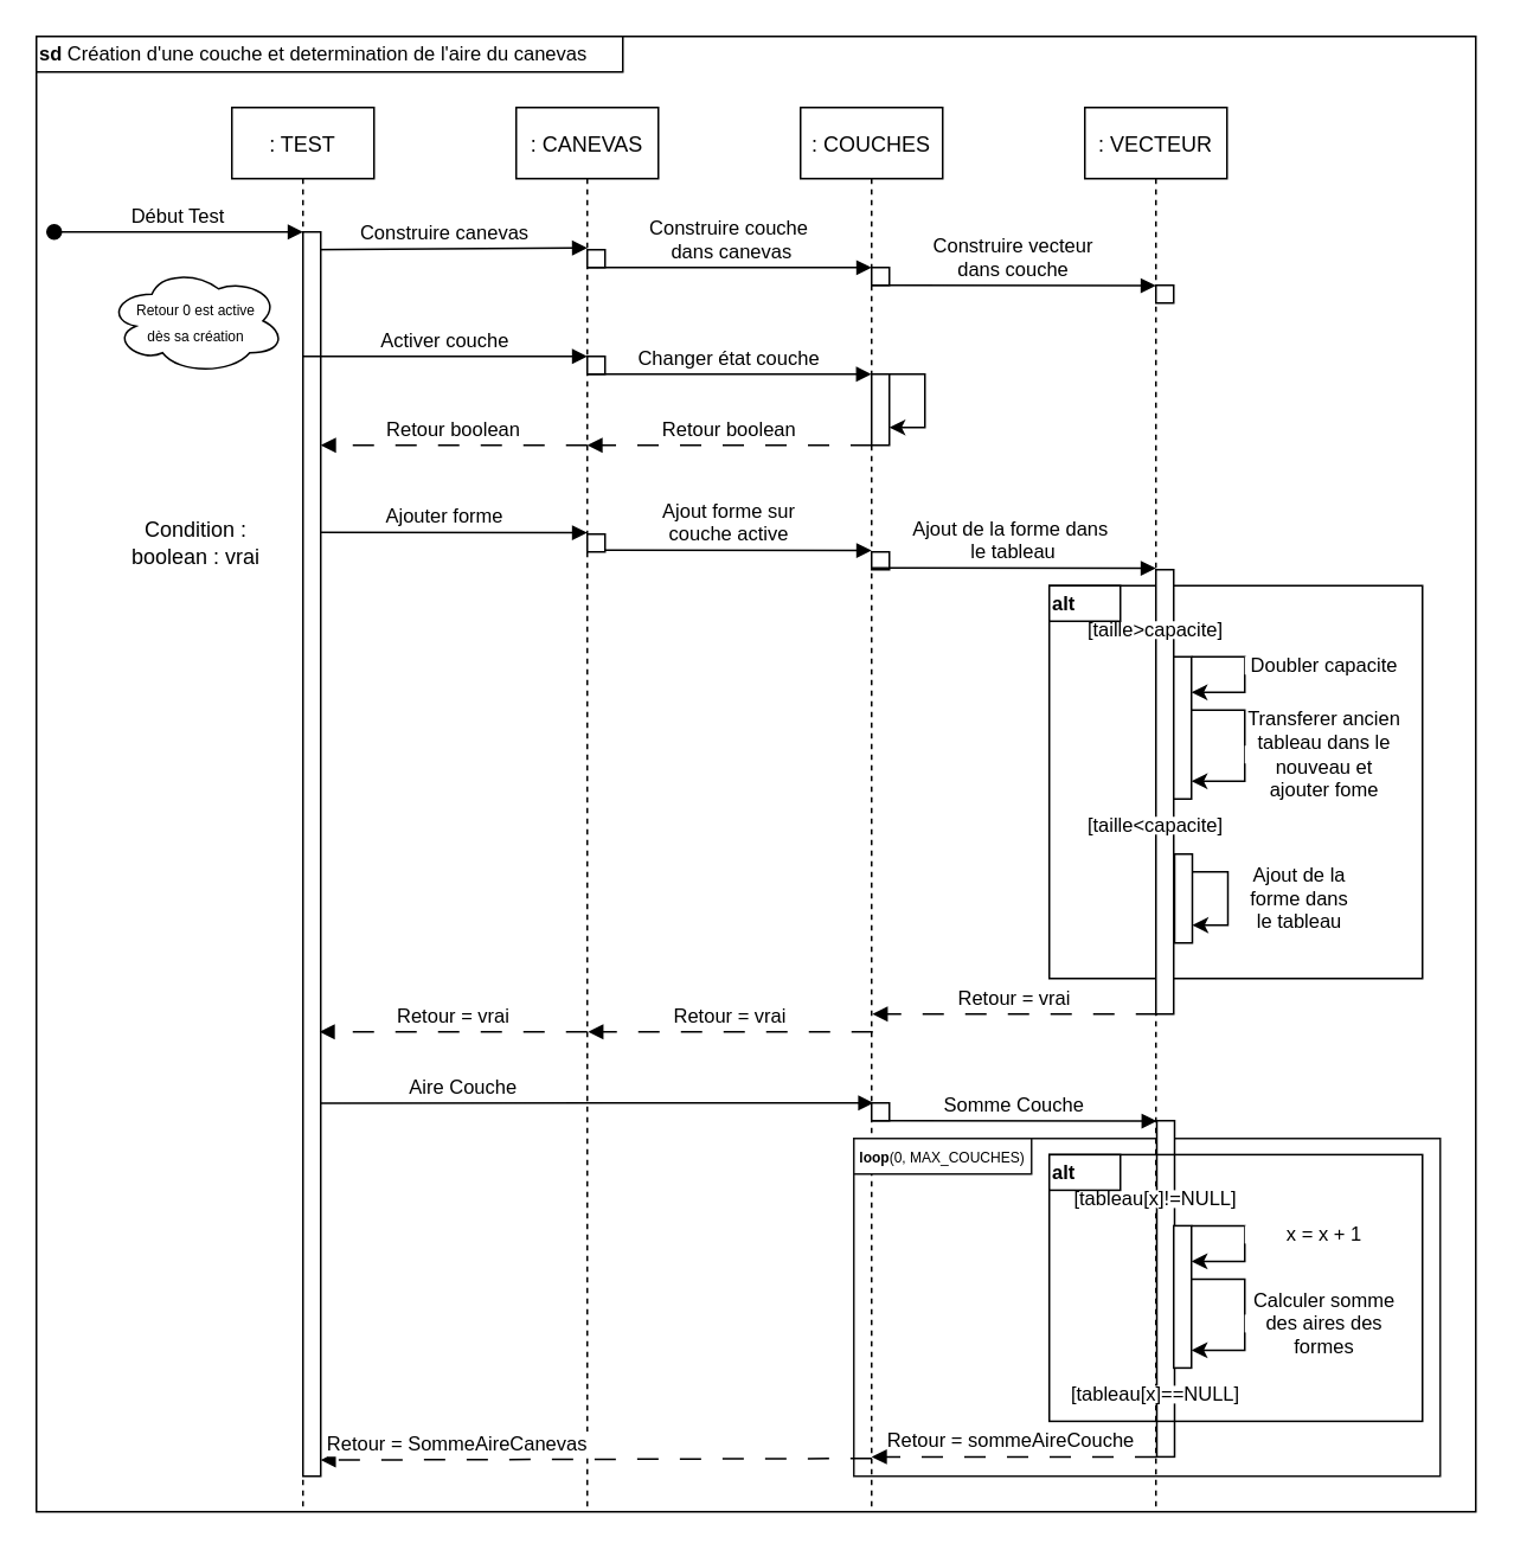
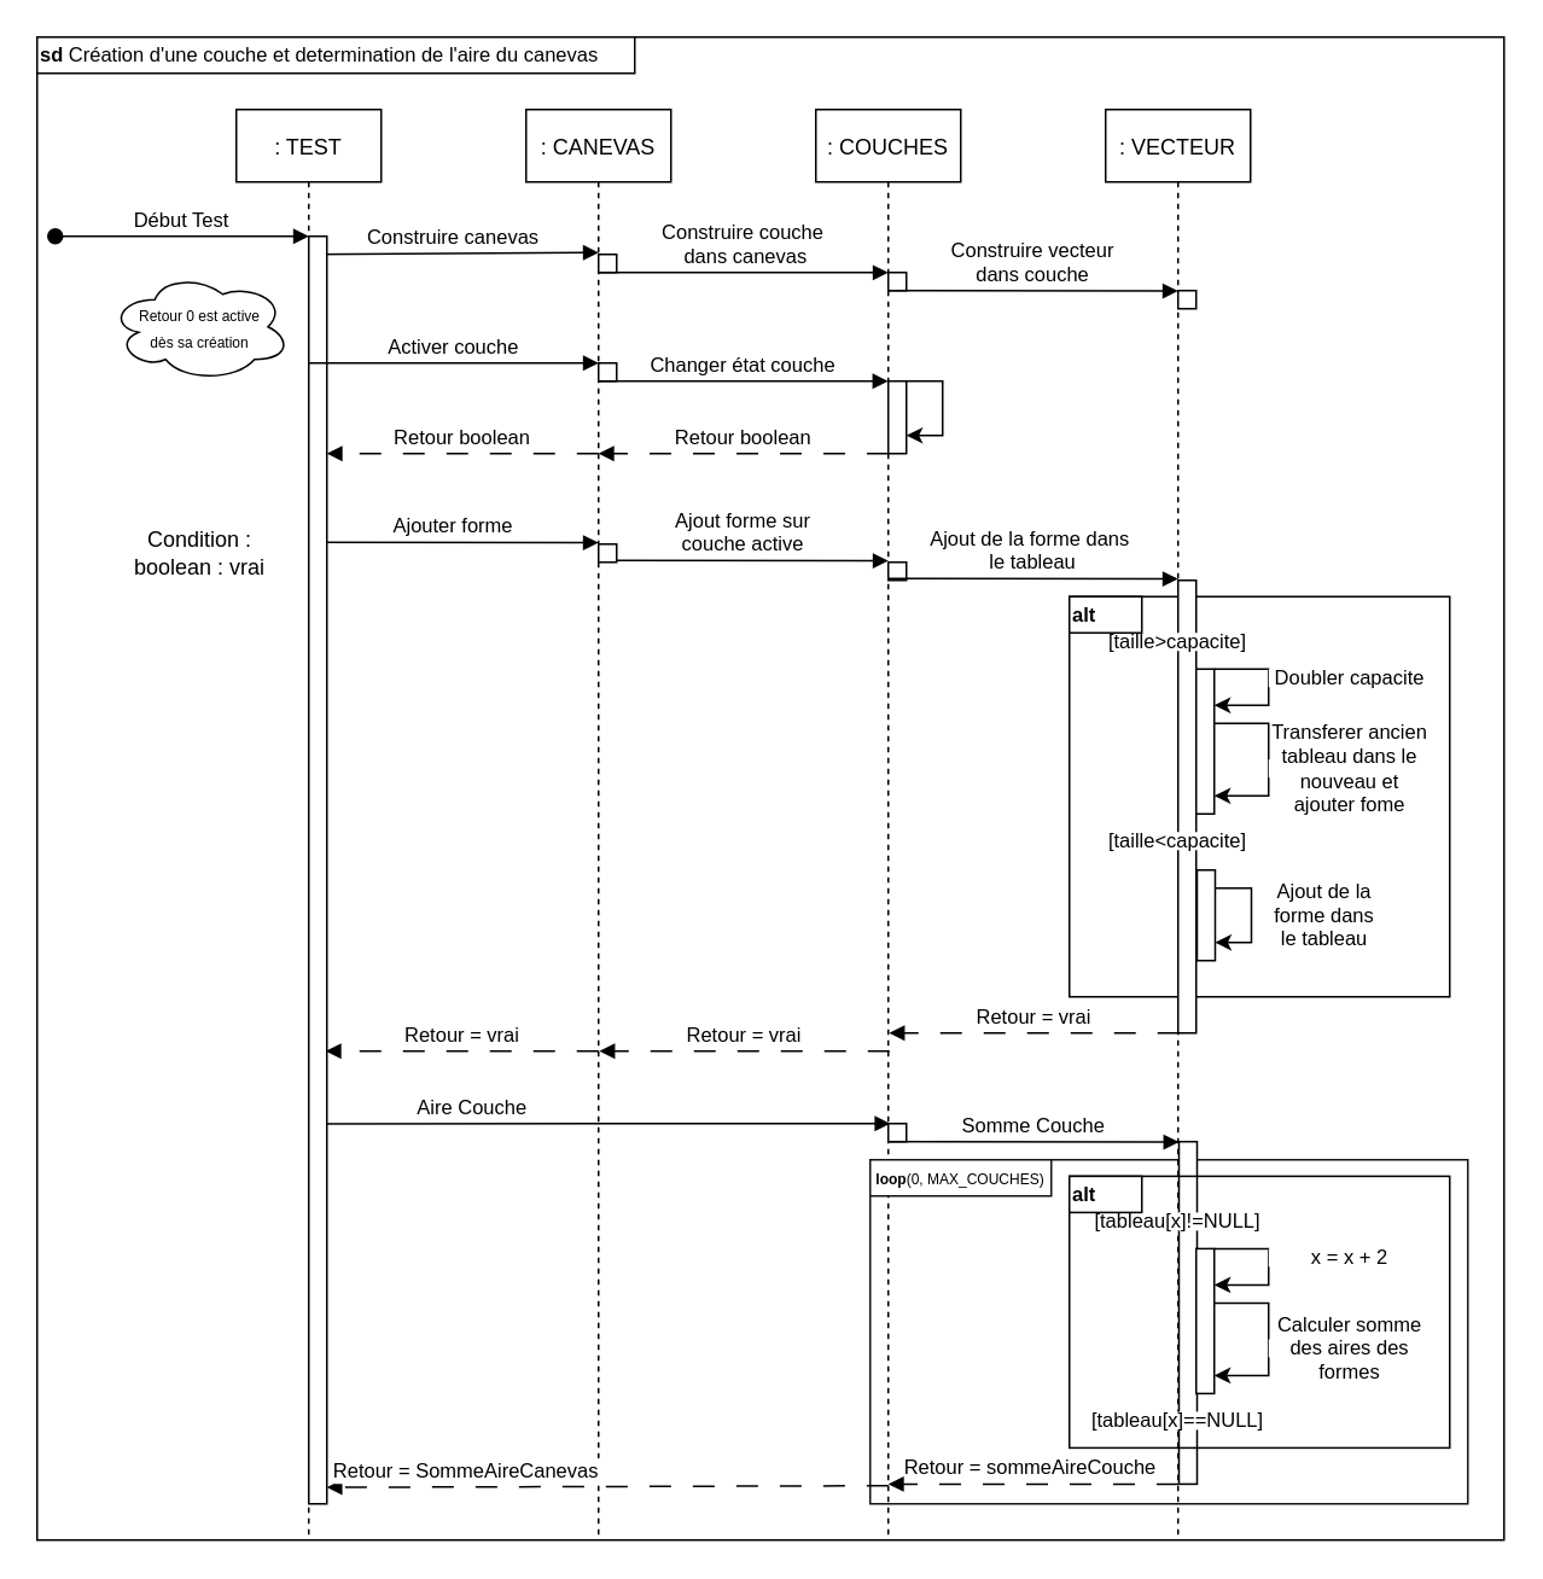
  <mxCell id="0" />
  <mxCell id="1" parent="0" />
  <mxCell id="2" value="" style="rounded=0;whiteSpace=wrap;html=1;strokeColor=default;fontSize=11;fillColor=default;" parent="1" vertex="1"><mxGeometry x="20" y="20" width="810" height="830" as="geometry" /></mxCell>
  <mxCell id="3" value="" style="rounded=0;whiteSpace=wrap;html=1;strokeColor=#141414;fontSize=10;fillColor=default;" parent="1" vertex="1"><mxGeometry x="480" y="640" width="330" height="190" as="geometry" /></mxCell>
  <mxCell id="4" value="" style="rounded=0;whiteSpace=wrap;html=1;strokeColor=default;fontSize=11;fillColor=none;" parent="1" vertex="1"><mxGeometry x="590" y="329" width="210" height="221" as="geometry" /></mxCell>
  <mxCell id="5" value=": TEST" style="shape=umlLifeline;perimeter=lifelinePerimeter;container=1;collapsible=0;recursiveResize=0;rounded=0;shadow=0;strokeWidth=1;" parent="1" vertex="1"><mxGeometry x="130" y="60" width="80" height="790" as="geometry" /></mxCell>
  <mxCell id="6" value="Début Test" style="verticalAlign=bottom;startArrow=oval;endArrow=block;startSize=8;shadow=0;strokeWidth=1;" parent="5" edge="1"><mxGeometry relative="1" as="geometry"><mxPoint x="-100" y="70" as="sourcePoint" /><mxPoint x="40" y="70" as="targetPoint" /><mxPoint as="offset" /></mxGeometry></mxCell>
  <mxCell id="7" value="Construire canevas" style="verticalAlign=bottom;startArrow=none;endArrow=block;startSize=8;shadow=0;strokeWidth=1;startFill=0;entryX=0.5;entryY=0.1;entryDx=0;entryDy=0;entryPerimeter=0;" parent="5" target="11" edge="1"><mxGeometry relative="1" as="geometry"><mxPoint x="40" y="80" as="sourcePoint" /><mxPoint x="200" y="83" as="targetPoint" /><mxPoint as="offset" /></mxGeometry></mxCell>
  <mxCell id="8" value="Ajouter forme" style="verticalAlign=bottom;startArrow=none;endArrow=block;startSize=8;shadow=0;strokeWidth=1;startFill=0;entryX=0.5;entryY=0.141;entryDx=0;entryDy=0;entryPerimeter=0;" parent="5" edge="1"><mxGeometry relative="1" as="geometry"><mxPoint x="40" y="239" as="sourcePoint" /><mxPoint x="200" y="239.24" as="targetPoint" /><mxPoint as="offset" /></mxGeometry></mxCell>
  <mxCell id="9" value="Aire Couche" style="verticalAlign=bottom;startArrow=none;endArrow=block;startSize=8;shadow=0;strokeWidth=1;startFill=0;entryX=0.513;entryY=0.71;entryDx=0;entryDy=0;entryPerimeter=0;" parent="5" edge="1"><mxGeometry x="-0.436" relative="1" as="geometry"><mxPoint x="40.5" y="560.1" as="sourcePoint" /><mxPoint x="361.04" y="560.0" as="targetPoint" /><mxPoint as="offset" /></mxGeometry></mxCell>
  <mxCell id="10" value="" style="rounded=0;whiteSpace=wrap;html=1;strokeColor=default;fontSize=8;fillColor=default;" vertex="1" parent="5"><mxGeometry x="40" y="70" width="10" height="700" as="geometry" /></mxCell>
  <mxCell id="11" value=": CANEVAS" style="shape=umlLifeline;perimeter=lifelinePerimeter;container=1;collapsible=0;recursiveResize=0;rounded=0;shadow=0;strokeWidth=1;" parent="1" vertex="1"><mxGeometry x="290" y="60" width="80" height="790" as="geometry" /></mxCell>
  <mxCell id="12" value="Construire couche&#10; dans canevas" style="verticalAlign=bottom;startArrow=none;endArrow=block;startSize=8;shadow=0;strokeWidth=1;startFill=0;entryX=0.5;entryY=0.114;entryDx=0;entryDy=0;entryPerimeter=0;" parent="11" target="19" edge="1"><mxGeometry relative="1" as="geometry"><mxPoint x="40" y="90" as="sourcePoint" /><mxPoint x="180" y="90" as="targetPoint" /><mxPoint as="offset" /></mxGeometry></mxCell>
  <mxCell id="13" value="Ajout forme sur &#10;couche active" style="verticalAlign=bottom;startArrow=none;endArrow=block;startSize=8;shadow=0;strokeWidth=1;startFill=0;entryX=0.5;entryY=0.141;entryDx=0;entryDy=0;entryPerimeter=0;" parent="11" edge="1"><mxGeometry relative="1" as="geometry"><mxPoint x="40" y="249" as="sourcePoint" /><mxPoint x="200" y="249.24" as="targetPoint" /><mxPoint as="offset" /></mxGeometry></mxCell>
  <mxCell id="14" value="Activer couche" style="verticalAlign=bottom;startArrow=none;endArrow=block;startSize=8;shadow=0;strokeWidth=1;startFill=0;entryX=0.498;entryY=0.125;entryDx=0;entryDy=0;entryPerimeter=0;" parent="11" edge="1"><mxGeometry relative="1" as="geometry"><mxPoint x="-119.84" y="140.0" as="sourcePoint" /><mxPoint x="40.0" y="140.0" as="targetPoint" /><mxPoint as="offset" /></mxGeometry></mxCell>
  <mxCell id="15" value="Changer état couche" style="verticalAlign=bottom;startArrow=none;endArrow=block;startSize=8;shadow=0;strokeWidth=1;startFill=0;entryX=0.498;entryY=0.125;entryDx=0;entryDy=0;entryPerimeter=0;" parent="11" edge="1"><mxGeometry relative="1" as="geometry"><mxPoint x="40" y="150.0" as="sourcePoint" /><mxPoint x="199.84" y="150.0" as="targetPoint" /><mxPoint as="offset" /></mxGeometry></mxCell>
  <mxCell id="16" value="" style="rounded=0;whiteSpace=wrap;html=1;strokeColor=default;fontSize=8;fillColor=default;" vertex="1" parent="11"><mxGeometry x="40" y="140" width="10" height="10" as="geometry" /></mxCell>
  <mxCell id="17" value="" style="rounded=0;whiteSpace=wrap;html=1;strokeColor=default;fontSize=8;fillColor=default;" vertex="1" parent="11"><mxGeometry x="40" y="240" width="10" height="10" as="geometry" /></mxCell>
  <mxCell id="18" value="Retour boolean" style="verticalAlign=bottom;startArrow=none;endArrow=block;startSize=8;shadow=0;strokeWidth=1;startFill=0;dashed=1;dashPattern=12 12;" parent="11" edge="1"><mxGeometry x="-0.001" relative="1" as="geometry"><mxPoint x="40.0" y="190.0" as="sourcePoint" /><mxPoint x="-110" y="190" as="targetPoint" /><mxPoint as="offset" /></mxGeometry></mxCell>
  <mxCell id="19" value=": COUCHES" style="shape=umlLifeline;perimeter=lifelinePerimeter;container=1;collapsible=0;recursiveResize=0;rounded=0;shadow=0;strokeWidth=1;" parent="1" vertex="1"><mxGeometry x="450" y="60" width="80" height="790" as="geometry" /></mxCell>
  <mxCell id="20" value="" style="rounded=0;whiteSpace=wrap;html=1;strokeColor=default;fontSize=11;fillColor=default;" parent="19" vertex="1"><mxGeometry x="40" y="150" width="10" height="40" as="geometry" /></mxCell>
  <mxCell id="21" value="Construire vecteur&#10;dans couche" style="verticalAlign=bottom;startArrow=none;endArrow=block;startSize=8;shadow=0;strokeWidth=1;startFill=0;entryX=0.5;entryY=0.141;entryDx=0;entryDy=0;entryPerimeter=0;" parent="19" edge="1"><mxGeometry relative="1" as="geometry"><mxPoint x="40" y="100" as="sourcePoint" /><mxPoint x="200" y="100.24" as="targetPoint" /><mxPoint as="offset" /></mxGeometry></mxCell>
  <mxCell id="22" value="" style="rounded=0;whiteSpace=wrap;html=1;strokeColor=default;fontSize=8;fillColor=default;" vertex="1" parent="19"><mxGeometry x="40" y="90" width="10" height="10" as="geometry" /></mxCell>
  <mxCell id="23" value="" style="rounded=0;whiteSpace=wrap;html=1;strokeColor=default;fontSize=8;fillColor=default;" vertex="1" parent="19"><mxGeometry x="40" y="250" width="10" height="10" as="geometry" /></mxCell>
  <mxCell id="24" value="" style="rounded=0;whiteSpace=wrap;html=1;strokeColor=default;fontSize=8;fillColor=default;" vertex="1" parent="19"><mxGeometry x="40" y="560" width="10" height="10" as="geometry" /></mxCell>
  <mxCell id="25" value=": VECTEUR" style="shape=umlLifeline;perimeter=lifelinePerimeter;container=1;collapsible=0;recursiveResize=0;rounded=0;shadow=0;strokeWidth=1;" parent="1" vertex="1"><mxGeometry x="610" y="60" width="80" height="790" as="geometry" /></mxCell>
  <mxCell id="26" value="" style="rounded=0;whiteSpace=wrap;html=1;strokeColor=default;fontSize=11;fillColor=default;" parent="25" vertex="1"><mxGeometry x="40" y="260" width="10" height="250" as="geometry" /></mxCell>
  <mxCell id="27" value="[taille&amp;lt;capacite]" style="text;html=1;strokeColor=none;fillColor=default;align=center;verticalAlign=middle;whiteSpace=wrap;rounded=0;fontSize=11;" parent="25" vertex="1"><mxGeometry y="399" width="80" height="10" as="geometry" /></mxCell>
  <mxCell id="28" value="[taille&amp;gt;capacite]" style="text;html=1;strokeColor=none;fillColor=default;align=center;verticalAlign=middle;whiteSpace=wrap;rounded=0;fontSize=11;" parent="25" vertex="1"><mxGeometry y="289" width="80" height="10" as="geometry" /></mxCell>
  <mxCell id="29" value="" style="rounded=0;whiteSpace=wrap;html=1;strokeColor=default;fontSize=11;fillColor=default;" parent="25" vertex="1"><mxGeometry x="50" y="309" width="10" height="80" as="geometry" /></mxCell>
  <mxCell id="30" value="" style="rounded=0;whiteSpace=wrap;html=1;strokeColor=default;fontSize=11;fillColor=default;" parent="25" vertex="1"><mxGeometry x="40.5" y="570" width="10" height="189.1" as="geometry" /></mxCell>
  <mxCell id="31" value="" style="rounded=0;whiteSpace=wrap;html=1;strokeColor=default;fontSize=8;fillColor=default;" vertex="1" parent="25"><mxGeometry x="40" y="100" width="10" height="10" as="geometry" /></mxCell>
  <mxCell id="32" value="Ajout de la forme dans &#10;le tableau" style="verticalAlign=bottom;startArrow=none;endArrow=block;startSize=8;shadow=0;strokeWidth=1;startFill=0;entryX=0.5;entryY=0.141;entryDx=0;entryDy=0;entryPerimeter=0;" parent="1" edge="1"><mxGeometry relative="1" as="geometry"><mxPoint x="490" y="319" as="sourcePoint" /><mxPoint x="650" y="319.24" as="targetPoint" /><mxPoint as="offset" /></mxGeometry></mxCell>
  <mxCell id="33" value="&lt;font style=&quot;font-size: 8px;&quot;&gt;Retour 0 est active &lt;br&gt;dès sa création&lt;/font&gt;" style="ellipse;shape=cloud;whiteSpace=wrap;html=1;strokeColor=default;fillColor=default;" parent="1" vertex="1"><mxGeometry x="60" y="150" width="100" height="60" as="geometry" /></mxCell>
  <mxCell id="34" value="&lt;font style=&quot;font-size: 11px;&quot;&gt;&lt;b&gt;sd &lt;/b&gt;Création d'une couche et determination de l'aire du canevas&lt;/font&gt;" style="rounded=0;whiteSpace=wrap;html=1;strokeColor=default;fontSize=8;fillColor=default;align=left;" parent="1" vertex="1"><mxGeometry x="20" y="20" width="330" height="20" as="geometry" /></mxCell>
  <mxCell id="35" value="Retour = vrai" style="verticalAlign=bottom;startArrow=none;endArrow=block;startSize=8;shadow=0;strokeWidth=1;startFill=0;dashed=1;dashPattern=12 12;" parent="1" edge="1"><mxGeometry x="-0.001" relative="1" as="geometry"><mxPoint x="490.67" y="580" as="sourcePoint" /><mxPoint x="330.503" y="580" as="targetPoint" /><mxPoint as="offset" /></mxGeometry></mxCell>
  <mxCell id="36" value="" style="endArrow=classic;html=1;rounded=0;fontSize=11;entryX=1;entryY=0.25;entryDx=0;entryDy=0;" parent="1" target="29" edge="1"><mxGeometry width="50" height="50" relative="1" as="geometry"><mxPoint x="670" y="369" as="sourcePoint" /><mxPoint x="670" y="389" as="targetPoint" /><Array as="points"><mxPoint x="700" y="369" /><mxPoint x="700" y="389" /></Array></mxGeometry></mxCell>
  <mxCell id="37" value="" style="endArrow=classic;html=1;rounded=0;fontSize=11;entryX=1;entryY=0.875;entryDx=0;entryDy=0;entryPerimeter=0;" parent="1" target="29" edge="1"><mxGeometry width="50" height="50" relative="1" as="geometry"><mxPoint x="670" y="399" as="sourcePoint" /><mxPoint x="670" y="414" as="targetPoint" /><Array as="points"><mxPoint x="700" y="399" /><mxPoint x="700" y="439" /></Array></mxGeometry></mxCell>
  <mxCell id="38" value="Doubler capacite" style="text;html=1;align=center;verticalAlign=middle;whiteSpace=wrap;rounded=0;fontSize=11;fillColor=default;" parent="1" vertex="1"><mxGeometry x="700" y="369" width="90" height="10" as="geometry" /></mxCell>
  <mxCell id="39" value="Transferer ancien&lt;br&gt;tableau dans le nouveau et ajouter fome" style="text;html=1;align=center;verticalAlign=middle;whiteSpace=wrap;rounded=0;fontSize=11;fillColor=default;" parent="1" vertex="1"><mxGeometry x="700" y="419" width="90" height="10" as="geometry" /></mxCell>
  <mxCell id="40" value="Retour = vrai" style="verticalAlign=bottom;startArrow=none;endArrow=block;startSize=8;shadow=0;strokeWidth=1;startFill=0;dashed=1;dashPattern=12 12;" parent="1" edge="1"><mxGeometry x="-0.001" relative="1" as="geometry"><mxPoint x="650.67" y="570" as="sourcePoint" /><mxPoint x="490.503" y="570" as="targetPoint" /><mxPoint as="offset" /></mxGeometry></mxCell>
  <mxCell id="41" value="" style="endArrow=classic;html=1;rounded=0;fontSize=11;" parent="1" edge="1"><mxGeometry width="50" height="50" relative="1" as="geometry"><mxPoint x="500" y="210" as="sourcePoint" /><mxPoint x="500" y="240" as="targetPoint" /><Array as="points"><mxPoint x="520" y="210" /><mxPoint x="520" y="240" /></Array></mxGeometry></mxCell>
  <mxCell id="42" value="Retour boolean" style="verticalAlign=bottom;startArrow=none;endArrow=block;startSize=8;shadow=0;strokeWidth=1;startFill=0;dashed=1;dashPattern=12 12;" parent="1" edge="1"><mxGeometry x="-0.001" relative="1" as="geometry"><mxPoint x="490.17" y="250" as="sourcePoint" /><mxPoint x="330.003" y="250" as="targetPoint" /><mxPoint as="offset" /></mxGeometry></mxCell>
  <mxCell id="43" value="&lt;b&gt;alt&lt;/b&gt;" style="rounded=0;whiteSpace=wrap;html=1;strokeColor=default;fontSize=11;fillColor=default;align=left;" parent="1" vertex="1"><mxGeometry x="590" y="329" width="40" height="20" as="geometry" /></mxCell>
  <mxCell id="44" value="Somme Couche" style="verticalAlign=bottom;startArrow=none;endArrow=block;startSize=8;shadow=0;strokeWidth=1;startFill=0;entryX=0.5;entryY=0.141;entryDx=0;entryDy=0;entryPerimeter=0;" parent="1" edge="1"><mxGeometry relative="1" as="geometry"><mxPoint x="490.5" y="630" as="sourcePoint" /><mxPoint x="650.5" y="630.24" as="targetPoint" /><mxPoint as="offset" /></mxGeometry></mxCell>
  <mxCell id="45" value="" style="rounded=0;whiteSpace=wrap;html=1;strokeColor=default;fontSize=11;fillColor=default;" parent="1" vertex="1"><mxGeometry x="660.5" y="480" width="10" height="50" as="geometry" /></mxCell>
  <mxCell id="46" value="" style="endArrow=classic;html=1;rounded=0;fontSize=11;" parent="1" edge="1"><mxGeometry width="50" height="50" relative="1" as="geometry"><mxPoint x="670.5" y="490" as="sourcePoint" /><mxPoint x="670.5" y="520" as="targetPoint" /><Array as="points"><mxPoint x="690.5" y="490" /><mxPoint x="690.5" y="520" /></Array></mxGeometry></mxCell>
  <mxCell id="47" value="Ajout de la forme dans le tableau" style="text;html=1;strokeColor=none;fillColor=none;align=center;verticalAlign=middle;whiteSpace=wrap;rounded=0;fontSize=11;" parent="1" vertex="1"><mxGeometry x="700.5" y="490" width="60" height="30" as="geometry" /></mxCell>
  <mxCell id="48" value="" style="rounded=0;whiteSpace=wrap;html=1;strokeColor=default;fontSize=11;fillColor=none;" parent="1" vertex="1"><mxGeometry x="590" y="649.1" width="210" height="150" as="geometry" /></mxCell>
  <mxCell id="49" value="[tableau[x]==NULL]" style="text;html=1;strokeColor=none;fillColor=default;align=center;verticalAlign=middle;whiteSpace=wrap;rounded=0;fontSize=11;" parent="1" vertex="1"><mxGeometry x="610" y="779.1" width="80" height="10" as="geometry" /></mxCell>
  <mxCell id="50" value="[tableau[x]!=NULL]" style="text;html=1;strokeColor=none;fillColor=default;align=center;verticalAlign=middle;whiteSpace=wrap;rounded=0;fontSize=11;" parent="1" vertex="1"><mxGeometry x="610" y="669.1" width="80" height="10" as="geometry" /></mxCell>
  <mxCell id="51" value="" style="rounded=0;whiteSpace=wrap;html=1;strokeColor=default;fontSize=11;fillColor=default;" parent="1" vertex="1"><mxGeometry x="660" y="689.1" width="10" height="80" as="geometry" /></mxCell>
  <mxCell id="52" value="" style="endArrow=classic;html=1;rounded=0;fontSize=11;entryX=1;entryY=0.25;entryDx=0;entryDy=0;" parent="1" target="51" edge="1"><mxGeometry width="50" height="50" relative="1" as="geometry"><mxPoint x="670" y="689.1" as="sourcePoint" /><mxPoint x="670" y="709.1" as="targetPoint" /><Array as="points"><mxPoint x="700" y="689.1" /><mxPoint x="700" y="709.1" /></Array></mxGeometry></mxCell>
  <mxCell id="53" value="" style="endArrow=classic;html=1;rounded=0;fontSize=11;entryX=1;entryY=0.875;entryDx=0;entryDy=0;entryPerimeter=0;" parent="1" target="51" edge="1"><mxGeometry width="50" height="50" relative="1" as="geometry"><mxPoint x="670" y="719.1" as="sourcePoint" /><mxPoint x="670" y="734.1" as="targetPoint" /><Array as="points"><mxPoint x="700" y="719.1" /><mxPoint x="700" y="759.1" /></Array></mxGeometry></mxCell>
- <mxCell id="54" value="x = x + 1" style="text;html=1;align=center;verticalAlign=middle;whiteSpace=wrap;rounded=0;fontSize=11;fillColor=default;" parent="1" vertex="1"><mxGeometry x="700" y="689.1" width="90" height="10" as="geometry" /></mxCell>
+ <mxCell id="54" value="x = x + 2" style="text;html=1;align=center;verticalAlign=middle;whiteSpace=wrap;rounded=0;fontSize=11;fillColor=default;" parent="1" vertex="1"><mxGeometry x="700" y="689.1" width="90" height="10" as="geometry" /></mxCell>
  <mxCell id="55" value="Calculer somme des aires des formes" style="text;html=1;align=center;verticalAlign=middle;whiteSpace=wrap;rounded=0;fontSize=11;fillColor=default;" parent="1" vertex="1"><mxGeometry x="700" y="739.1" width="90" height="10" as="geometry" /></mxCell>
  <mxCell id="56" value="&lt;b&gt;alt&lt;/b&gt;" style="rounded=0;whiteSpace=wrap;html=1;strokeColor=default;fontSize=11;fillColor=default;align=left;" parent="1" vertex="1"><mxGeometry x="590" y="649.1" width="40" height="20" as="geometry" /></mxCell>
  <mxCell id="57" value="Retour = sommeAireCouche " style="verticalAlign=bottom;startArrow=none;endArrow=block;startSize=8;shadow=0;strokeWidth=1;startFill=0;dashed=1;dashPattern=12 12;" parent="1" edge="1"><mxGeometry x="-0.001" relative="1" as="geometry"><mxPoint x="650.17" y="819.1" as="sourcePoint" /><mxPoint x="490" y="819.1" as="targetPoint" /><mxPoint as="offset" /></mxGeometry></mxCell>
  <mxCell id="58" value="&lt;font style=&quot;font-size: 8px;&quot;&gt;&lt;b&gt;loop&lt;/b&gt;(0, MAX_COUCHES)&lt;/font&gt;" style="rounded=0;whiteSpace=wrap;html=1;strokeColor=#141414;fontSize=10;fillColor=default;" parent="1" vertex="1"><mxGeometry x="480" y="640" width="100" height="20" as="geometry" /></mxCell>
  <mxCell id="59" value="" style="rounded=0;whiteSpace=wrap;html=1;strokeColor=default;fontSize=8;fillColor=default;" vertex="1" parent="1"><mxGeometry x="330" y="140" width="10" height="10" as="geometry" /></mxCell>
  <mxCell id="60" value="Condition : &lt;br&gt;boolean : vrai" style="text;html=1;strokeColor=none;fillColor=none;align=center;verticalAlign=middle;whiteSpace=wrap;rounded=0;" vertex="1" parent="1"><mxGeometry x="40" y="290" width="140" height="30" as="geometry" /></mxCell>
  <mxCell id="61" value="Retour = vrai" style="verticalAlign=bottom;startArrow=none;endArrow=block;startSize=8;shadow=0;strokeWidth=1;startFill=0;dashed=1;dashPattern=12 12;" parent="1" edge="1"><mxGeometry x="-0.001" relative="1" as="geometry"><mxPoint x="330" y="580" as="sourcePoint" /><mxPoint x="179.33" y="580" as="targetPoint" /><mxPoint as="offset" /></mxGeometry></mxCell>
  <mxCell id="62" value="Retour = SommeAireCanevas" style="verticalAlign=bottom;startArrow=none;endArrow=block;startSize=8;shadow=0;strokeWidth=1;startFill=0;dashed=1;dashPattern=12 12;" parent="1" edge="1"><mxGeometry x="0.505" relative="1" as="geometry"><mxPoint x="490.08" y="820" as="sourcePoint" /><mxPoint x="179.91" y="820.9" as="targetPoint" /><mxPoint as="offset" /></mxGeometry></mxCell>
